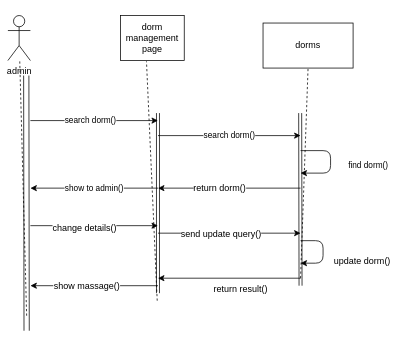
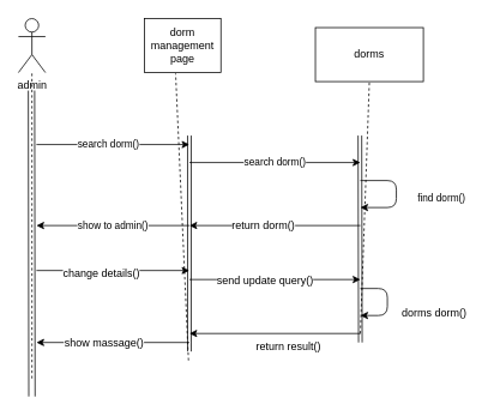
  <mxCell id="0" />
  <mxCell id="1" parent="0" />
- <mxCell id="2" value="admin" style="shape=umlActor;verticalLabelPosition=bottom;labelBackgroundColor=#ffffff;verticalAlign=top;html=1;outlineConnect=0;" parent="1" vertex="1"><mxGeometry x="10" y="20" width="30" height="60" as="geometry" /></mxCell>
+ <mxCell id="2" value="admin" style="shape=umlActor;verticalLabelPosition=bottom;labelBackgroundColor=#ffffff;verticalAlign=top;html=1;outlineConnect=0;" parent="1" vertex="1"><mxGeometry x="20" y="20" width="30" height="60" as="geometry" /></mxCell>
  <mxCell id="3" value="dorm management page" style="rounded=0;whiteSpace=wrap;html=1;" parent="1" vertex="1"><mxGeometry x="160" y="20" width="85" height="60" as="geometry" /></mxCell>
  <mxCell id="4" value="" style="endArrow=none;dashed=1;html=1;" parent="1" target="2" edge="1"><mxGeometry width="50" height="50" relative="1" as="geometry"><mxPoint x="35" y="420" as="sourcePoint" /><mxPoint x="70" y="160" as="targetPoint" /></mxGeometry></mxCell>
  <mxCell id="5" value="" style="shape=link;html=1;width=7;" parent="1" edge="1"><mxGeometry width="50" height="50" relative="1" as="geometry"><mxPoint x="35" y="440" as="sourcePoint" /><mxPoint x="34.5" y="100" as="targetPoint" /></mxGeometry></mxCell>
  <mxCell id="6" value="" style="endArrow=none;dashed=1;html=1;entryX=0.408;entryY=1.017;entryDx=0;entryDy=0;entryPerimeter=0;" parent="1" target="3" edge="1"><mxGeometry width="50" height="50" relative="1" as="geometry"><mxPoint x="209" y="400" as="sourcePoint" /><mxPoint x="210" y="103" as="targetPoint" /></mxGeometry></mxCell>
  <mxCell id="7" value="" style="shape=link;html=1;" parent="1" edge="1"><mxGeometry width="50" height="50" relative="1" as="geometry"><mxPoint x="210" y="390" as="sourcePoint" /><mxPoint x="210" y="150" as="targetPoint" /></mxGeometry></mxCell>
  <mxCell id="8" value="dorms" style="rounded=0;whiteSpace=wrap;html=1;" parent="1" vertex="1"><mxGeometry x="350" y="30" width="120" height="60" as="geometry" /></mxCell>
  <mxCell id="9" value="" style="endArrow=none;dashed=1;html=1;entryX=0.5;entryY=1;entryDx=0;entryDy=0;" parent="1" target="8" edge="1"><mxGeometry width="50" height="50" relative="1" as="geometry"><mxPoint x="400" y="370" as="sourcePoint" /><mxPoint x="470" y="190" as="targetPoint" /></mxGeometry></mxCell>
  <mxCell id="10" value="" style="shape=link;html=1;" parent="1" edge="1"><mxGeometry width="50" height="50" relative="1" as="geometry"><mxPoint x="400" y="380" as="sourcePoint" /><mxPoint x="399.5" y="150" as="targetPoint" /></mxGeometry></mxCell>
  <mxCell id="11" value="search dorm()" style="endArrow=classic;html=1;" parent="1" edge="1"><mxGeometry width="50" height="50" relative="1" as="geometry"><mxPoint x="210" y="180" as="sourcePoint" /><mxPoint x="400" y="180" as="targetPoint" /></mxGeometry></mxCell>
  <mxCell id="12" value="search dorm()" style="endArrow=classic;html=1;" parent="1" edge="1"><mxGeometry x="-0.059" width="50" height="50" relative="1" as="geometry"><mxPoint x="40" y="160" as="sourcePoint" /><mxPoint x="210" y="160" as="targetPoint" /><mxPoint as="offset" /></mxGeometry></mxCell>
  <mxCell id="13" value="find dorm()" style="endArrow=classic;html=1;" parent="1" edge="1"><mxGeometry x="0.273" y="-51" width="50" height="50" relative="1" as="geometry"><mxPoint x="400" y="200" as="sourcePoint" /><mxPoint x="400" y="230" as="targetPoint" /><Array as="points"><mxPoint x="440" y="200" /><mxPoint x="440" y="230" /></Array><mxPoint x="50" y="41" as="offset" /></mxGeometry></mxCell>
  <mxCell id="14" value="show to admin()" style="endArrow=classic;html=1;" parent="1" edge="1"><mxGeometry width="50" height="50" relative="1" as="geometry"><mxPoint x="210" y="250" as="sourcePoint" /><mxPoint x="40" y="250" as="targetPoint" /></mxGeometry></mxCell>
  <mxCell id="15" value="" style="endArrow=classic;html=1;" parent="1" edge="1"><mxGeometry width="50" height="50" relative="1" as="geometry"><mxPoint x="400" y="250" as="sourcePoint" /><mxPoint x="210" y="250" as="targetPoint" /></mxGeometry></mxCell>
  <mxCell id="16" value="return dorm()" style="text;html=1;resizable=0;points=[];align=center;verticalAlign=middle;labelBackgroundColor=#ffffff;" parent="15" vertex="1" connectable="0"><mxGeometry x="0.143" y="-1" relative="1" as="geometry"><mxPoint as="offset" /></mxGeometry></mxCell>
  <mxCell id="17" value="" style="endArrow=classic;html=1;" parent="1" edge="1"><mxGeometry width="50" height="50" relative="1" as="geometry"><mxPoint x="40" y="300" as="sourcePoint" /><mxPoint x="210" y="300" as="targetPoint" /></mxGeometry></mxCell>
  <mxCell id="18" value="change details()" style="text;html=1;align=center;verticalAlign=middle;resizable=0;points=[];;labelBackgroundColor=#ffffff;" parent="17" vertex="1" connectable="0"><mxGeometry x="-0.165" y="-3" relative="1" as="geometry"><mxPoint as="offset" /></mxGeometry></mxCell>
  <mxCell id="19" value="" style="endArrow=classic;html=1;" parent="1" edge="1"><mxGeometry width="50" height="50" relative="1" as="geometry"><mxPoint x="210" y="310" as="sourcePoint" /><mxPoint x="400" y="310" as="targetPoint" /></mxGeometry></mxCell>
  <mxCell id="20" value="send update query()" style="text;html=1;align=center;verticalAlign=middle;resizable=0;points=[];;labelBackgroundColor=#ffffff;" parent="19" vertex="1" connectable="0"><mxGeometry x="-0.126" y="-1" relative="1" as="geometry"><mxPoint as="offset" /></mxGeometry></mxCell>
  <mxCell id="21" value="" style="endArrow=classic;html=1;" parent="1" edge="1"><mxGeometry width="50" height="50" relative="1" as="geometry"><mxPoint x="400" y="320" as="sourcePoint" /><mxPoint x="400" y="350" as="targetPoint" /><Array as="points"><mxPoint x="430" y="320" /><mxPoint x="430" y="350" /></Array></mxGeometry></mxCell>
- <mxCell id="22" value="update dorm()" style="text;html=1;align=center;verticalAlign=middle;resizable=0;points=[];;autosize=1;" parent="1" vertex="1"><mxGeometry x="437" y="337" width="90" height="20" as="geometry" /></mxCell>
+ <mxCell id="22" value="dorms dorm()" style="text;html=1;align=center;verticalAlign=middle;resizable=0;points=[];;autosize=1;" parent="1" vertex="1"><mxGeometry x="437" y="337" width="90" height="20" as="geometry" /></mxCell>
  <mxCell id="23" value="" style="endArrow=classic;html=1;" parent="1" edge="1"><mxGeometry width="50" height="50" relative="1" as="geometry"><mxPoint x="400" y="370" as="sourcePoint" /><mxPoint x="210" y="370" as="targetPoint" /></mxGeometry></mxCell>
  <mxCell id="24" value="return result()" style="text;html=1;align=center;verticalAlign=middle;resizable=0;points=[];;autosize=1;" parent="1" vertex="1"><mxGeometry x="275" y="375" width="90" height="20" as="geometry" /></mxCell>
  <mxCell id="25" value="" style="endArrow=classic;html=1;" parent="1" edge="1"><mxGeometry width="50" height="50" relative="1" as="geometry"><mxPoint x="210" y="380" as="sourcePoint" /><mxPoint x="40" y="380" as="targetPoint" /></mxGeometry></mxCell>
  <mxCell id="26" value="show massage()" style="text;html=1;align=center;verticalAlign=middle;resizable=0;points=[];;labelBackgroundColor=#ffffff;" parent="25" vertex="1" connectable="0"><mxGeometry x="0.129" relative="1" as="geometry"><mxPoint as="offset" /></mxGeometry></mxCell>
